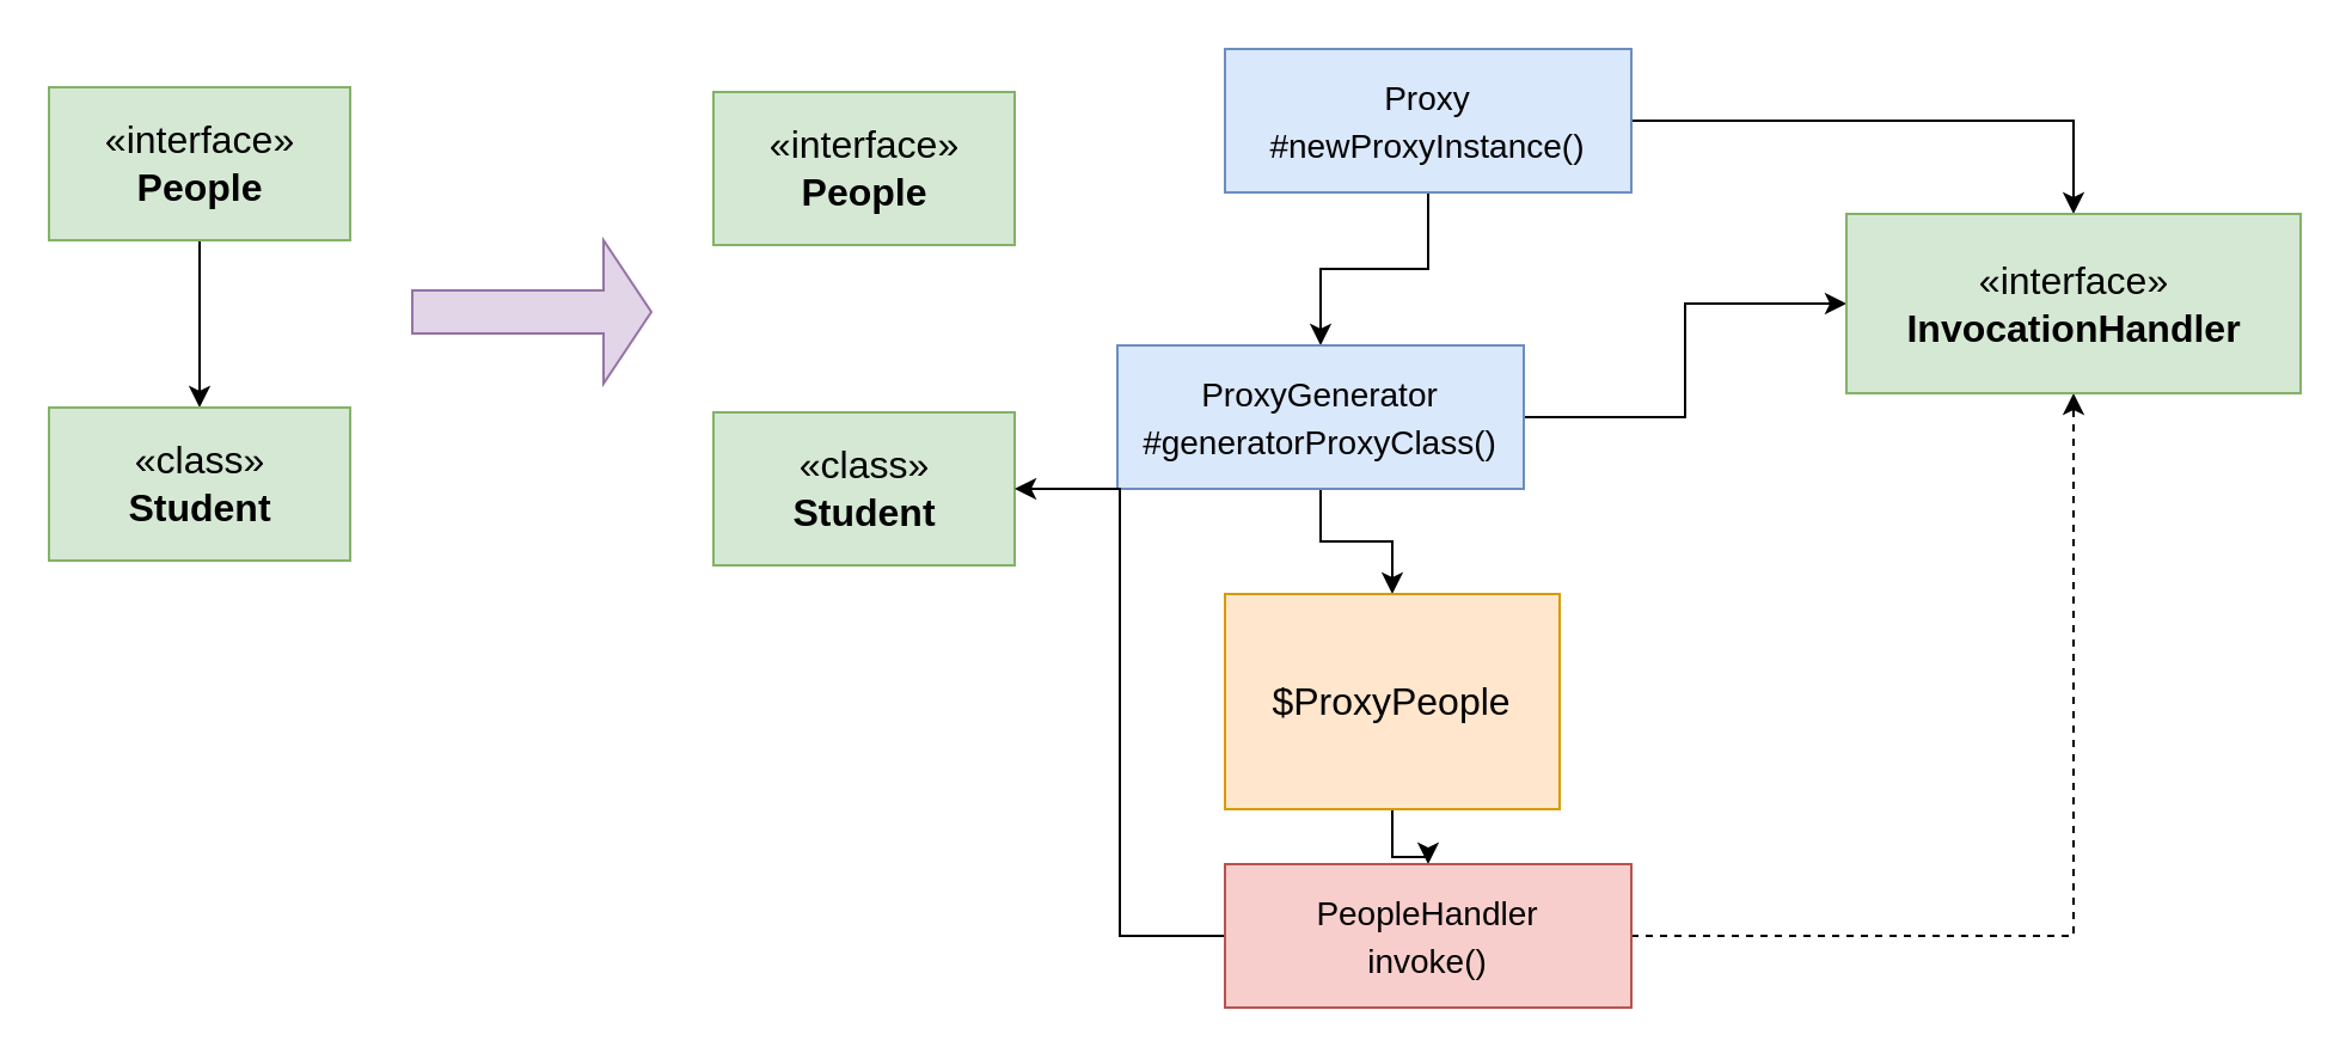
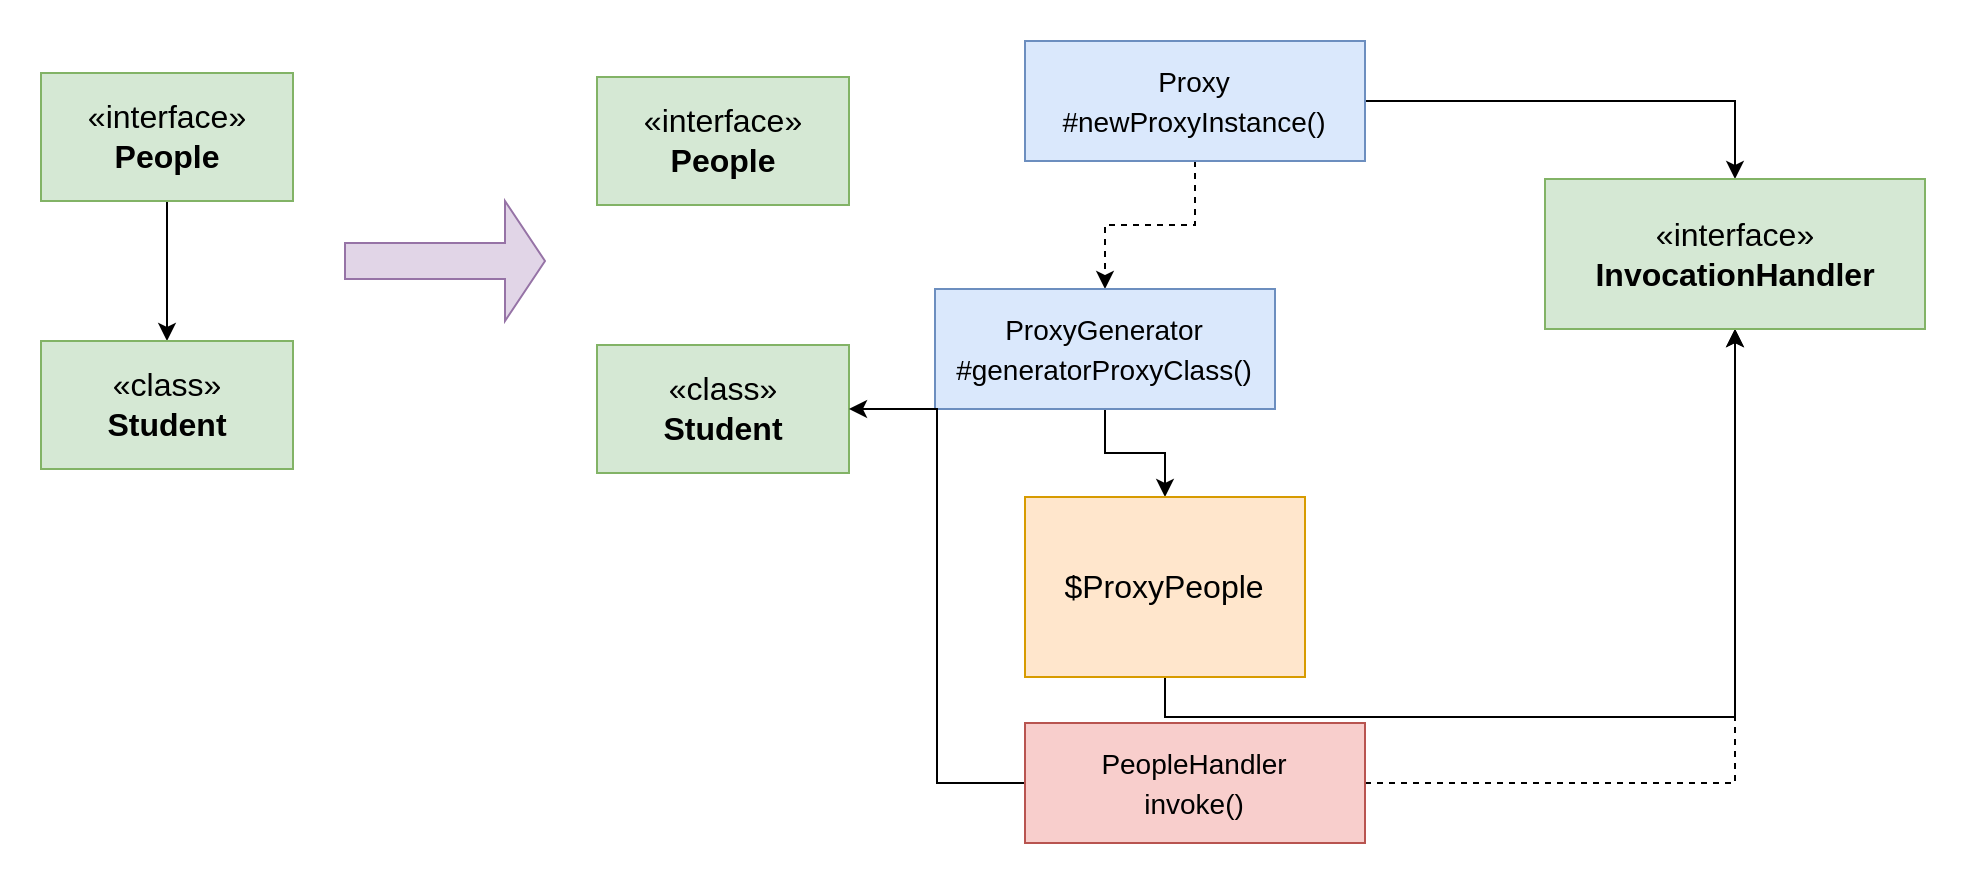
  <mxCell id="0" />
  <mxCell id="1" parent="0" />
  <mxCell id="2" style="edgeStyle=orthogonalEdgeStyle;rounded=0;orthogonalLoop=1;jettySize=auto;html=1;exitX=0.5;exitY=1;exitDx=0;exitDy=0;fontSize=16;" edge="1" parent="1" source="3" target="4"><mxGeometry relative="1" as="geometry" /></mxCell>
  <mxCell id="3" value="«interface»&lt;br&gt;&lt;b&gt;People&lt;/b&gt;" style="html=1;fontSize=16;fillColor=#d5e8d4;strokeColor=#82b366;" vertex="1" parent="1"><mxGeometry x="20" y="36" width="126" height="64" as="geometry" /></mxCell>
  <mxCell id="4" value="«class»&lt;br&gt;&lt;b&gt;Student&lt;/b&gt;" style="html=1;fontSize=16;fillColor=#d5e8d4;strokeColor=#82b366;" vertex="1" parent="1"><mxGeometry x="20" y="170" width="126" height="64" as="geometry" /></mxCell>
  <mxCell id="5" value="«interface»&lt;br&gt;&lt;b&gt;People&lt;/b&gt;" style="html=1;fontSize=16;fillColor=#d5e8d4;strokeColor=#82b366;" vertex="1" parent="1"><mxGeometry x="298" y="38" width="126" height="64" as="geometry" /></mxCell>
  <mxCell id="6" value="«class»&lt;br&gt;&lt;b&gt;Student&lt;/b&gt;" style="html=1;fontSize=16;fillColor=#d5e8d4;strokeColor=#82b366;" vertex="1" parent="1"><mxGeometry x="298" y="172" width="126" height="64" as="geometry" /></mxCell>
- <mxCell id="7" value="" style="edgeStyle=orthogonalEdgeStyle;rounded=0;orthogonalLoop=1;jettySize=auto;html=1;fontSize=14;" edge="1" parent="1" source="9" target="12"><mxGeometry relative="1" as="geometry" /></mxCell>
+ <mxCell id="7" value="" style="edgeStyle=orthogonalEdgeStyle;rounded=0;orthogonalLoop=1;jettySize=auto;html=1;fontSize=14;dashed=1;" edge="1" parent="1" source="9" target="12"><mxGeometry relative="1" as="geometry" /></mxCell>
  <mxCell id="8" style="edgeStyle=orthogonalEdgeStyle;rounded=0;orthogonalLoop=1;jettySize=auto;html=1;exitX=1;exitY=0.5;exitDx=0;exitDy=0;fontSize=16;" edge="1" parent="1" source="9" target="18"><mxGeometry relative="1" as="geometry" /></mxCell>
  <mxCell id="9" value="&lt;font style=&quot;font-size: 14px&quot;&gt;Proxy&lt;br&gt;#newProxyInstance()&lt;/font&gt;" style="rounded=0;whiteSpace=wrap;html=1;fontSize=16;fillColor=#dae8fc;strokeColor=#6c8ebf;" vertex="1" parent="1"><mxGeometry x="512" y="20" width="170" height="60" as="geometry" /></mxCell>
  <mxCell id="10" value="" style="edgeStyle=orthogonalEdgeStyle;rounded=0;orthogonalLoop=1;jettySize=auto;html=1;fontSize=14;" edge="1" parent="1" source="12" target="14"><mxGeometry relative="1" as="geometry" /></mxCell>
- <mxCell id="11" style="edgeStyle=orthogonalEdgeStyle;rounded=0;orthogonalLoop=1;jettySize=auto;html=1;exitX=1;exitY=0.5;exitDx=0;exitDy=0;entryX=0;entryY=0.5;entryDx=0;entryDy=0;fontSize=16;" edge="1" parent="1" source="12" target="18"><mxGeometry relative="1" as="geometry" /></mxCell>
  <mxCell id="12" value="&lt;font style=&quot;font-size: 14px&quot;&gt;ProxyGenerator&lt;br&gt;#generatorProxyClass()&lt;/font&gt;" style="rounded=0;whiteSpace=wrap;html=1;fontSize=16;fillColor=#dae8fc;strokeColor=#6c8ebf;" vertex="1" parent="1"><mxGeometry x="467" y="144" width="170" height="60" as="geometry" /></mxCell>
- <mxCell id="13" style="edgeStyle=orthogonalEdgeStyle;rounded=0;orthogonalLoop=1;jettySize=auto;html=1;exitX=0.5;exitY=1;exitDx=0;exitDy=0;fontSize=16;" edge="1" parent="1" source="14" target="17"><mxGeometry relative="1" as="geometry" /></mxCell>
+ <mxCell id="13" style="edgeStyle=orthogonalEdgeStyle;rounded=0;orthogonalLoop=1;jettySize=auto;html=1;exitX=0.5;exitY=1;exitDx=0;exitDy=0;fontSize=16;" edge="1" parent="1" source="14" target="18"><mxGeometry relative="1" as="geometry" /></mxCell>
  <mxCell id="14" value="&lt;font style=&quot;font-size: 16px&quot;&gt;$ProxyPeople&lt;/font&gt;" style="rounded=0;whiteSpace=wrap;html=1;fontSize=16;fillColor=#ffe6cc;strokeColor=#d79b00;" vertex="1" parent="1"><mxGeometry x="512" y="248" width="140" height="90" as="geometry" /></mxCell>
  <mxCell id="15" style="edgeStyle=orthogonalEdgeStyle;rounded=0;orthogonalLoop=1;jettySize=auto;html=1;exitX=1;exitY=0.5;exitDx=0;exitDy=0;fontSize=16;dashed=1;" edge="1" parent="1" source="17" target="18"><mxGeometry relative="1" as="geometry" /></mxCell>
  <mxCell id="16" style="edgeStyle=orthogonalEdgeStyle;rounded=0;orthogonalLoop=1;jettySize=auto;html=1;exitX=0;exitY=0.5;exitDx=0;exitDy=0;entryX=1;entryY=0.5;entryDx=0;entryDy=0;fontSize=16;" edge="1" parent="1" source="17" target="6"><mxGeometry relative="1" as="geometry" /></mxCell>
  <mxCell id="17" value="&lt;span style=&quot;font-size: 14px&quot;&gt;PeopleHandler&lt;br&gt;invoke()&lt;br&gt;&lt;/span&gt;" style="rounded=0;whiteSpace=wrap;html=1;fontSize=16;fillColor=#f8cecc;strokeColor=#b85450;" vertex="1" parent="1"><mxGeometry x="512" y="361" width="170" height="60" as="geometry" /></mxCell>
  <mxCell id="18" value="«interface»&lt;br&gt;&lt;b&gt;InvocationHandler&lt;/b&gt;" style="html=1;fontSize=16;fillColor=#d5e8d4;strokeColor=#82b366;" vertex="1" parent="1"><mxGeometry x="772" y="89" width="190" height="75" as="geometry" /></mxCell>
  <mxCell id="19" value="" style="shape=singleArrow;whiteSpace=wrap;html=1;fontSize=16;fillColor=#e1d5e7;strokeColor=#9673a6;" vertex="1" parent="1"><mxGeometry x="172" y="100" width="100" height="60" as="geometry" /></mxCell>
